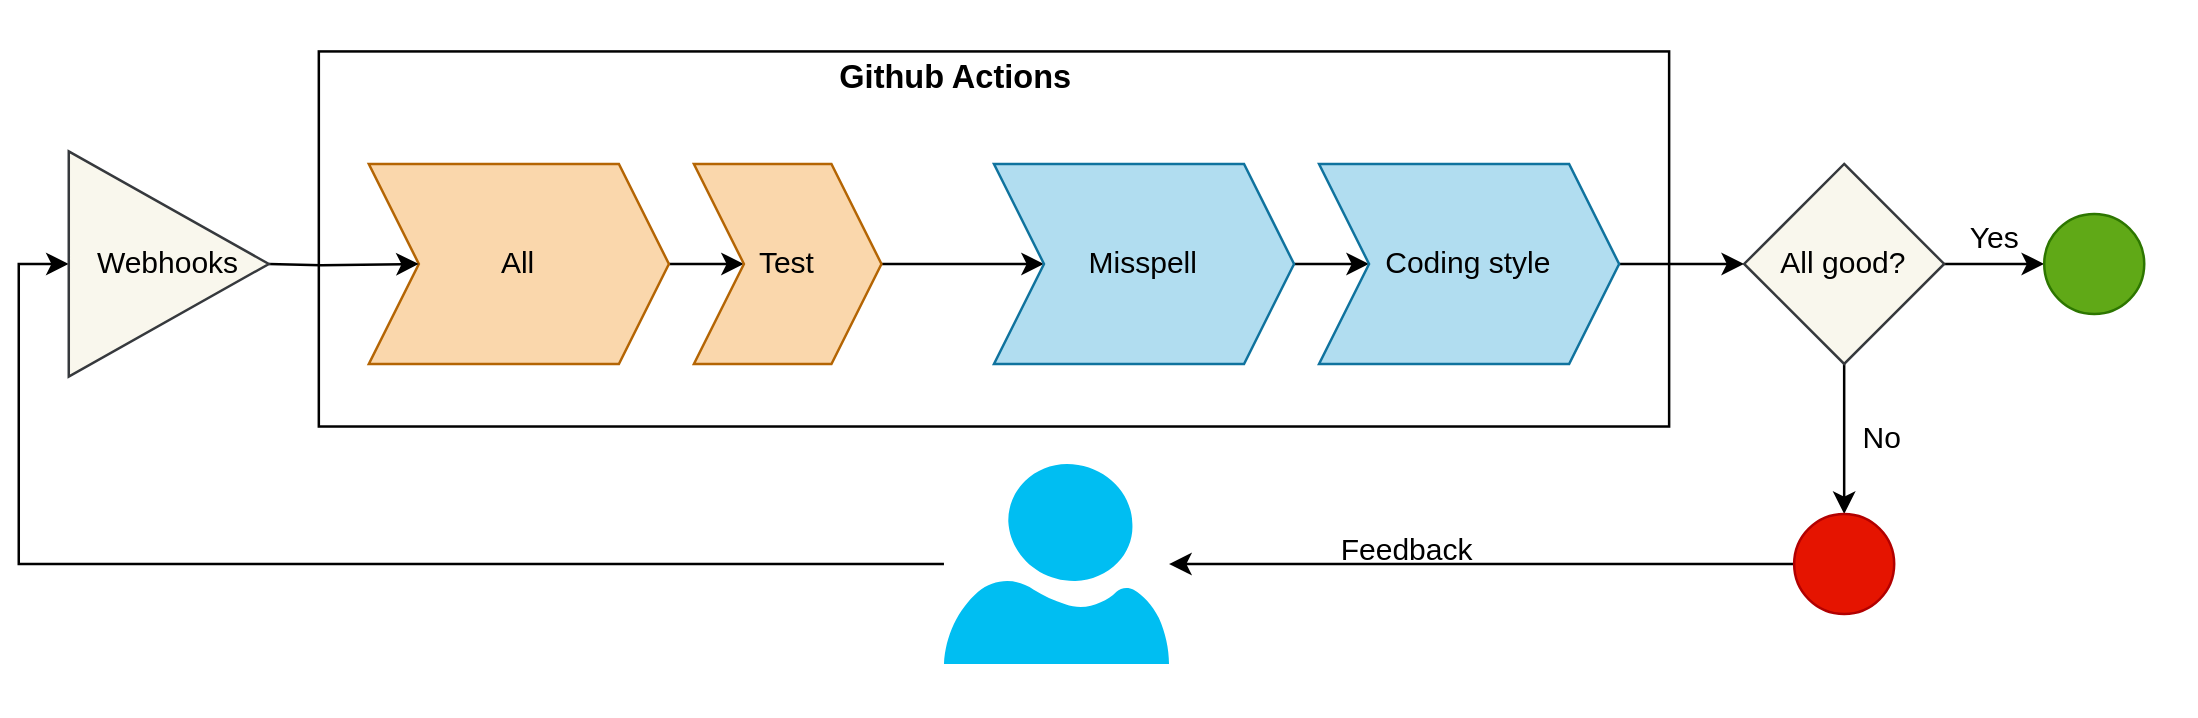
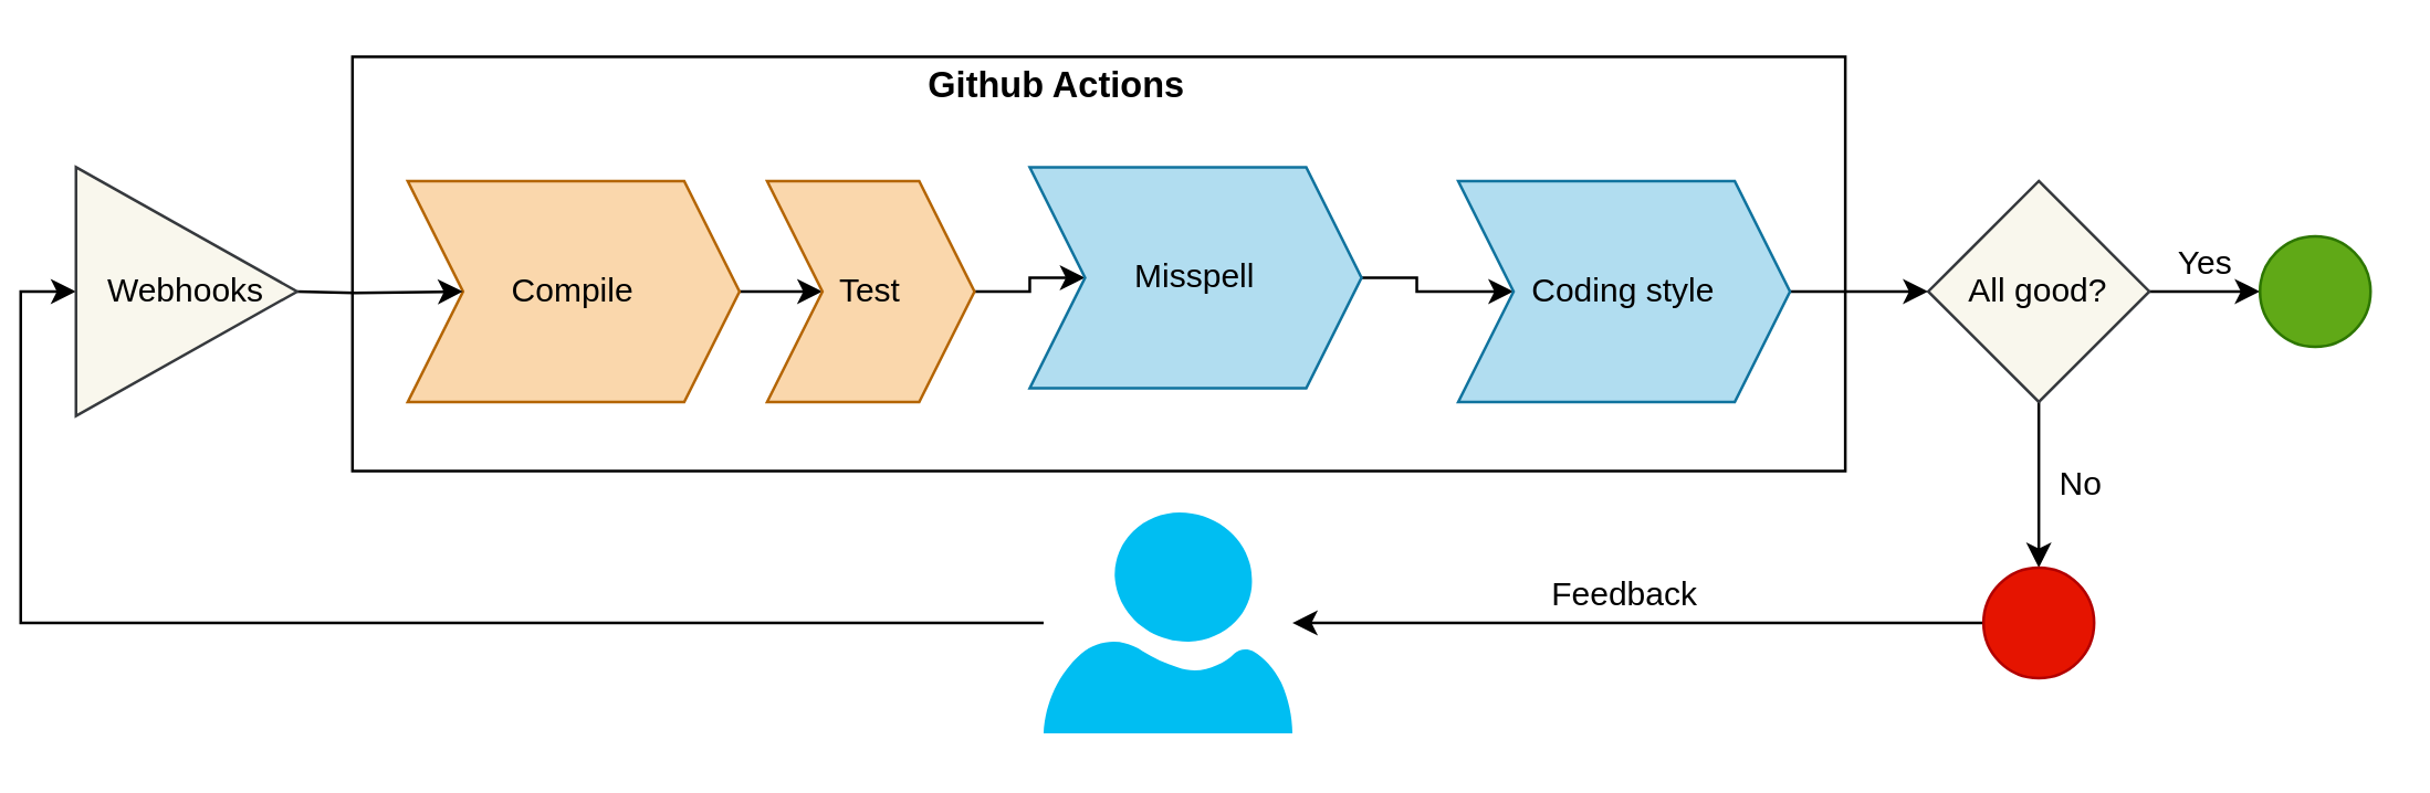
  <mxCell id="0" />
  <mxCell id="1" parent="0" />
  <mxCell id="2" value="" style="rounded=0;whiteSpace=wrap;html=1;" vertex="1" parent="1"><mxGeometry x="120" y="20" width="540" height="150" as="geometry" /></mxCell>
  <mxCell id="3" style="edgeStyle=orthogonalEdgeStyle;rounded=0;orthogonalLoop=1;jettySize=auto;html=1;exitX=1;exitY=0.5;exitDx=0;exitDy=0;" edge="1" parent="1" source="4" target="6"><mxGeometry relative="1" as="geometry" /></mxCell>
- <mxCell id="4" value="All" style="shape=step;perimeter=stepPerimeter;whiteSpace=wrap;html=1;fixedSize=1;fillColor=#fad7ac;strokeColor=#b46504;" vertex="1" parent="1"><mxGeometry x="140" y="65" width="120" height="80" as="geometry" /></mxCell>
+ <mxCell id="4" value="Compile" style="shape=step;perimeter=stepPerimeter;whiteSpace=wrap;html=1;fixedSize=1;fillColor=#fad7ac;strokeColor=#b46504;" vertex="1" parent="1"><mxGeometry x="140" y="65" width="120" height="80" as="geometry" /></mxCell>
  <mxCell id="5" style="edgeStyle=orthogonalEdgeStyle;rounded=0;orthogonalLoop=1;jettySize=auto;html=1;exitX=1;exitY=0.5;exitDx=0;exitDy=0;entryX=0;entryY=0.5;entryDx=0;entryDy=0;" edge="1" parent="1" source="6" target="8"><mxGeometry relative="1" as="geometry" /></mxCell>
  <mxCell id="6" value="Test" style="shape=step;perimeter=stepPerimeter;whiteSpace=wrap;html=1;fixedSize=1;fillColor=#fad7ac;strokeColor=#b46504;" vertex="1" parent="1"><mxGeometry x="270" y="65" width="75" height="80" as="geometry" /></mxCell>
  <mxCell id="7" style="edgeStyle=orthogonalEdgeStyle;rounded=0;orthogonalLoop=1;jettySize=auto;html=1;exitX=1;exitY=0.5;exitDx=0;exitDy=0;" edge="1" parent="1" source="8" target="10"><mxGeometry relative="1" as="geometry" /></mxCell>
- <mxCell id="8" value="Misspell" style="shape=step;perimeter=stepPerimeter;whiteSpace=wrap;html=1;fixedSize=1;fillColor=#b1ddf0;strokeColor=#10739e;" vertex="1" parent="1"><mxGeometry x="390" y="65" width="120" height="80" as="geometry" /></mxCell>
+ <mxCell id="8" value="Misspell" style="shape=step;perimeter=stepPerimeter;whiteSpace=wrap;html=1;fixedSize=1;fillColor=#b1ddf0;strokeColor=#10739e;" vertex="1" parent="1"><mxGeometry x="365" y="60" width="120" height="80" as="geometry" /></mxCell>
  <mxCell id="9" style="edgeStyle=orthogonalEdgeStyle;rounded=0;orthogonalLoop=1;jettySize=auto;html=1;exitX=1;exitY=0.5;exitDx=0;exitDy=0;entryX=0;entryY=0.5;entryDx=0;entryDy=0;" edge="1" parent="1" source="10" target="13"><mxGeometry relative="1" as="geometry" /></mxCell>
  <mxCell id="10" value="Coding style" style="shape=step;perimeter=stepPerimeter;whiteSpace=wrap;html=1;fixedSize=1;fillColor=#b1ddf0;strokeColor=#10739e;" vertex="1" parent="1"><mxGeometry x="520" y="65" width="120" height="80" as="geometry" /></mxCell>
  <mxCell id="11" style="edgeStyle=orthogonalEdgeStyle;rounded=0;orthogonalLoop=1;jettySize=auto;html=1;exitX=0.5;exitY=1;exitDx=0;exitDy=0;entryX=0.5;entryY=0;entryDx=0;entryDy=0;" edge="1" parent="1" source="13" target="15"><mxGeometry relative="1" as="geometry" /></mxCell>
  <mxCell id="12" style="edgeStyle=orthogonalEdgeStyle;rounded=0;orthogonalLoop=1;jettySize=auto;html=1;exitX=1;exitY=0.5;exitDx=0;exitDy=0;entryX=0;entryY=0.5;entryDx=0;entryDy=0;" edge="1" parent="1" source="13" target="16"><mxGeometry relative="1" as="geometry" /></mxCell>
  <mxCell id="13" value="All good?" style="rhombus;whiteSpace=wrap;html=1;fillColor=#f9f7ed;strokeColor=#36393d;" vertex="1" parent="1"><mxGeometry x="690" y="65" width="80" height="80" as="geometry" /></mxCell>
  <mxCell id="14" style="edgeStyle=orthogonalEdgeStyle;rounded=0;orthogonalLoop=1;jettySize=auto;html=1;exitX=0;exitY=0.5;exitDx=0;exitDy=0;" edge="1" parent="1" source="15" target="19"><mxGeometry relative="1" as="geometry" /></mxCell>
  <mxCell id="15" value="" style="ellipse;whiteSpace=wrap;html=1;aspect=fixed;fillColor=#e51400;strokeColor=#B20000;fontColor=#ffffff;" vertex="1" parent="1"><mxGeometry x="710" y="205" width="40" height="40" as="geometry" /></mxCell>
  <mxCell id="16" value="" style="ellipse;whiteSpace=wrap;html=1;aspect=fixed;fillColor=#60a917;strokeColor=#2D7600;fontColor=#ffffff;" vertex="1" parent="1"><mxGeometry x="810" y="85" width="40" height="40" as="geometry" /></mxCell>
  <mxCell id="17" style="edgeStyle=orthogonalEdgeStyle;rounded=0;orthogonalLoop=1;jettySize=auto;html=1;" edge="1" parent="1" target="4"><mxGeometry relative="1" as="geometry"><mxPoint x="100" y="105" as="sourcePoint" /></mxGeometry></mxCell>
  <mxCell id="18" style="edgeStyle=orthogonalEdgeStyle;rounded=0;orthogonalLoop=1;jettySize=auto;html=1;entryX=0;entryY=0.5;entryDx=0;entryDy=0;" edge="1" parent="1" source="19" target="20"><mxGeometry relative="1" as="geometry" /></mxCell>
  <mxCell id="19" value="" style="verticalLabelPosition=bottom;html=1;verticalAlign=top;align=center;strokeColor=none;fillColor=#00BEF2;shape=mxgraph.azure.user;" vertex="1" parent="1"><mxGeometry x="370" y="185" width="90" height="80" as="geometry" /></mxCell>
  <mxCell id="20" value="Webhooks" style="triangle;whiteSpace=wrap;html=1;fillColor=#f9f7ed;strokeColor=#36393d;" vertex="1" parent="1"><mxGeometry y="60" width="80" height="90" as="geometry" x="20" /></mxCell>
  <mxCell id="21" value="Yes" style="text;html=1;align=center;verticalAlign=middle;resizable=0;points=[];autosize=1;" vertex="1" parent="1"><mxGeometry x="770" y="85" width="40" height="20" as="geometry" /></mxCell>
  <mxCell id="22" value="No" style="text;html=1;align=center;verticalAlign=middle;resizable=0;points=[];autosize=1;" vertex="1" parent="1"><mxGeometry x="730" y="165" width="30" height="20" as="geometry" /></mxCell>
- <mxCell id="23" value="Feedback" style="text;html=1;align=center;verticalAlign=middle;resizable=0;points=[];autosize=1;" vertex="1" parent="1"><mxGeometry x="520" y="210" width="70" height="20" as="geometry" /></mxCell>
+ <mxCell id="23" value="Feedback" style="text;html=1;align=center;verticalAlign=middle;resizable=0;points=[];autosize=1;" vertex="1" parent="1"><mxGeometry x="545" y="205" width="70" height="20" as="geometry" /></mxCell>
  <mxCell id="24" value="&lt;b&gt;&lt;font style=&quot;font-size: 13px&quot;&gt;Github Actions&lt;/font&gt;&lt;/b&gt;" style="text;html=1;strokeColor=none;fillColor=none;align=center;verticalAlign=middle;whiteSpace=wrap;rounded=0;" vertex="1" parent="1"><mxGeometry x="270" y="25" width="210" height="10" as="geometry" /></mxCell>
